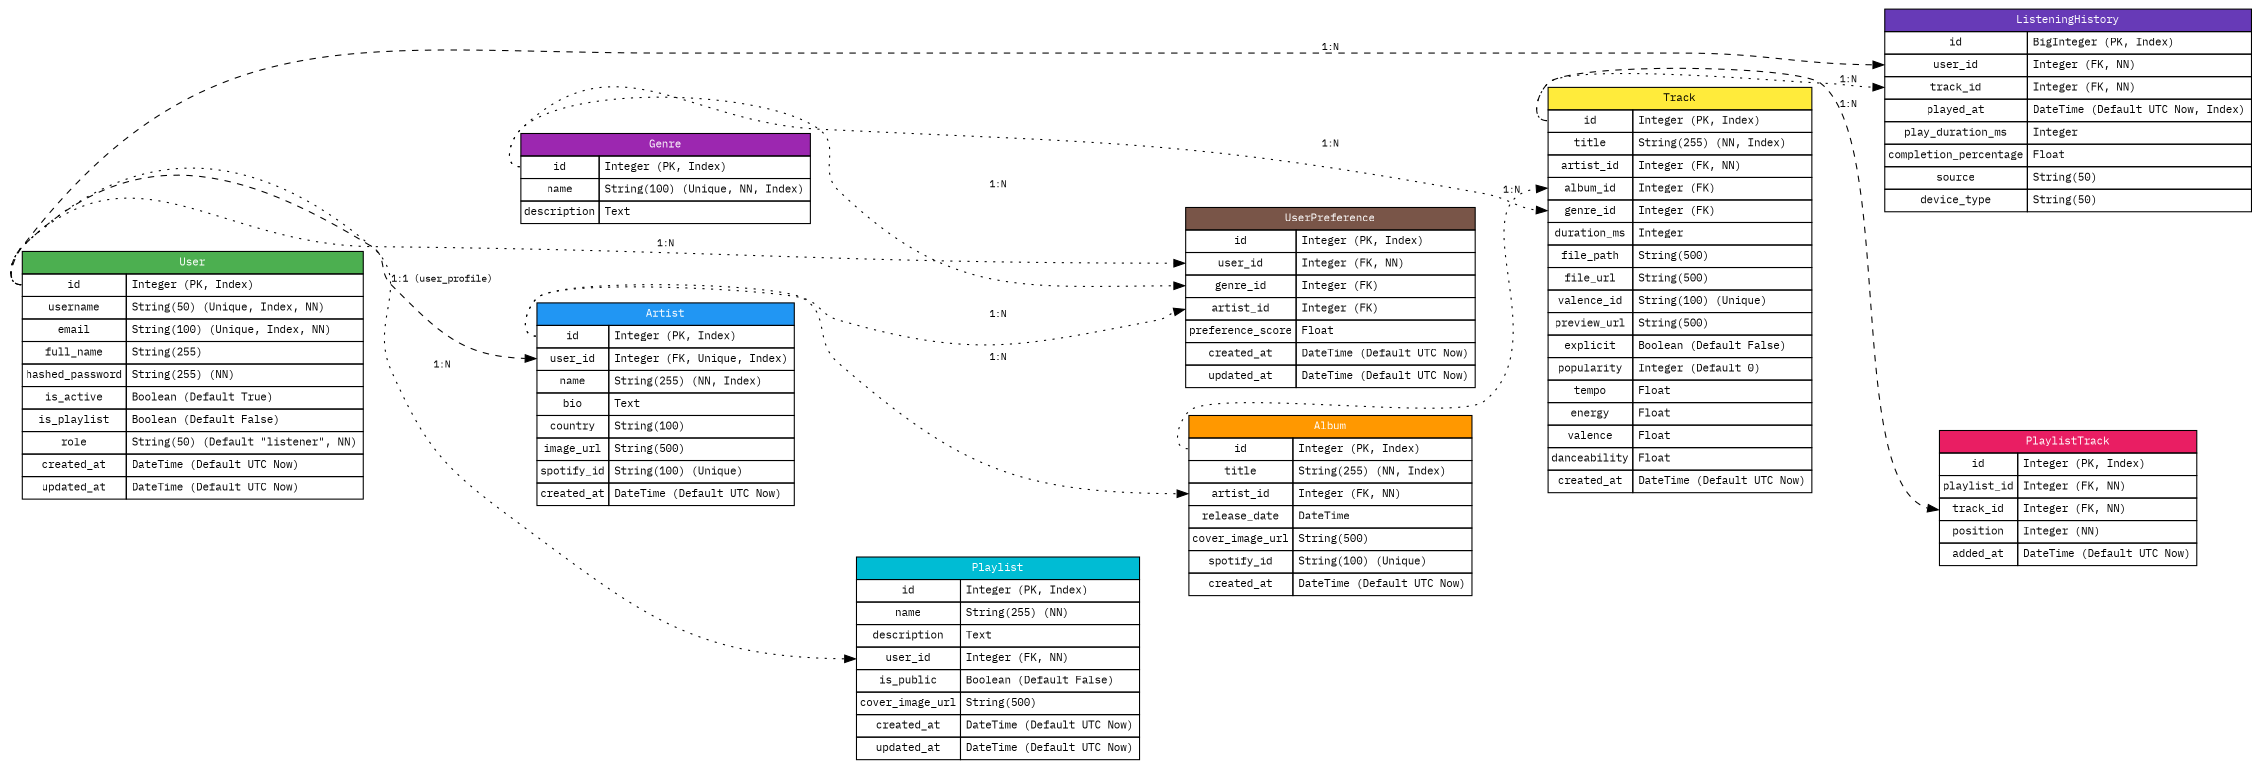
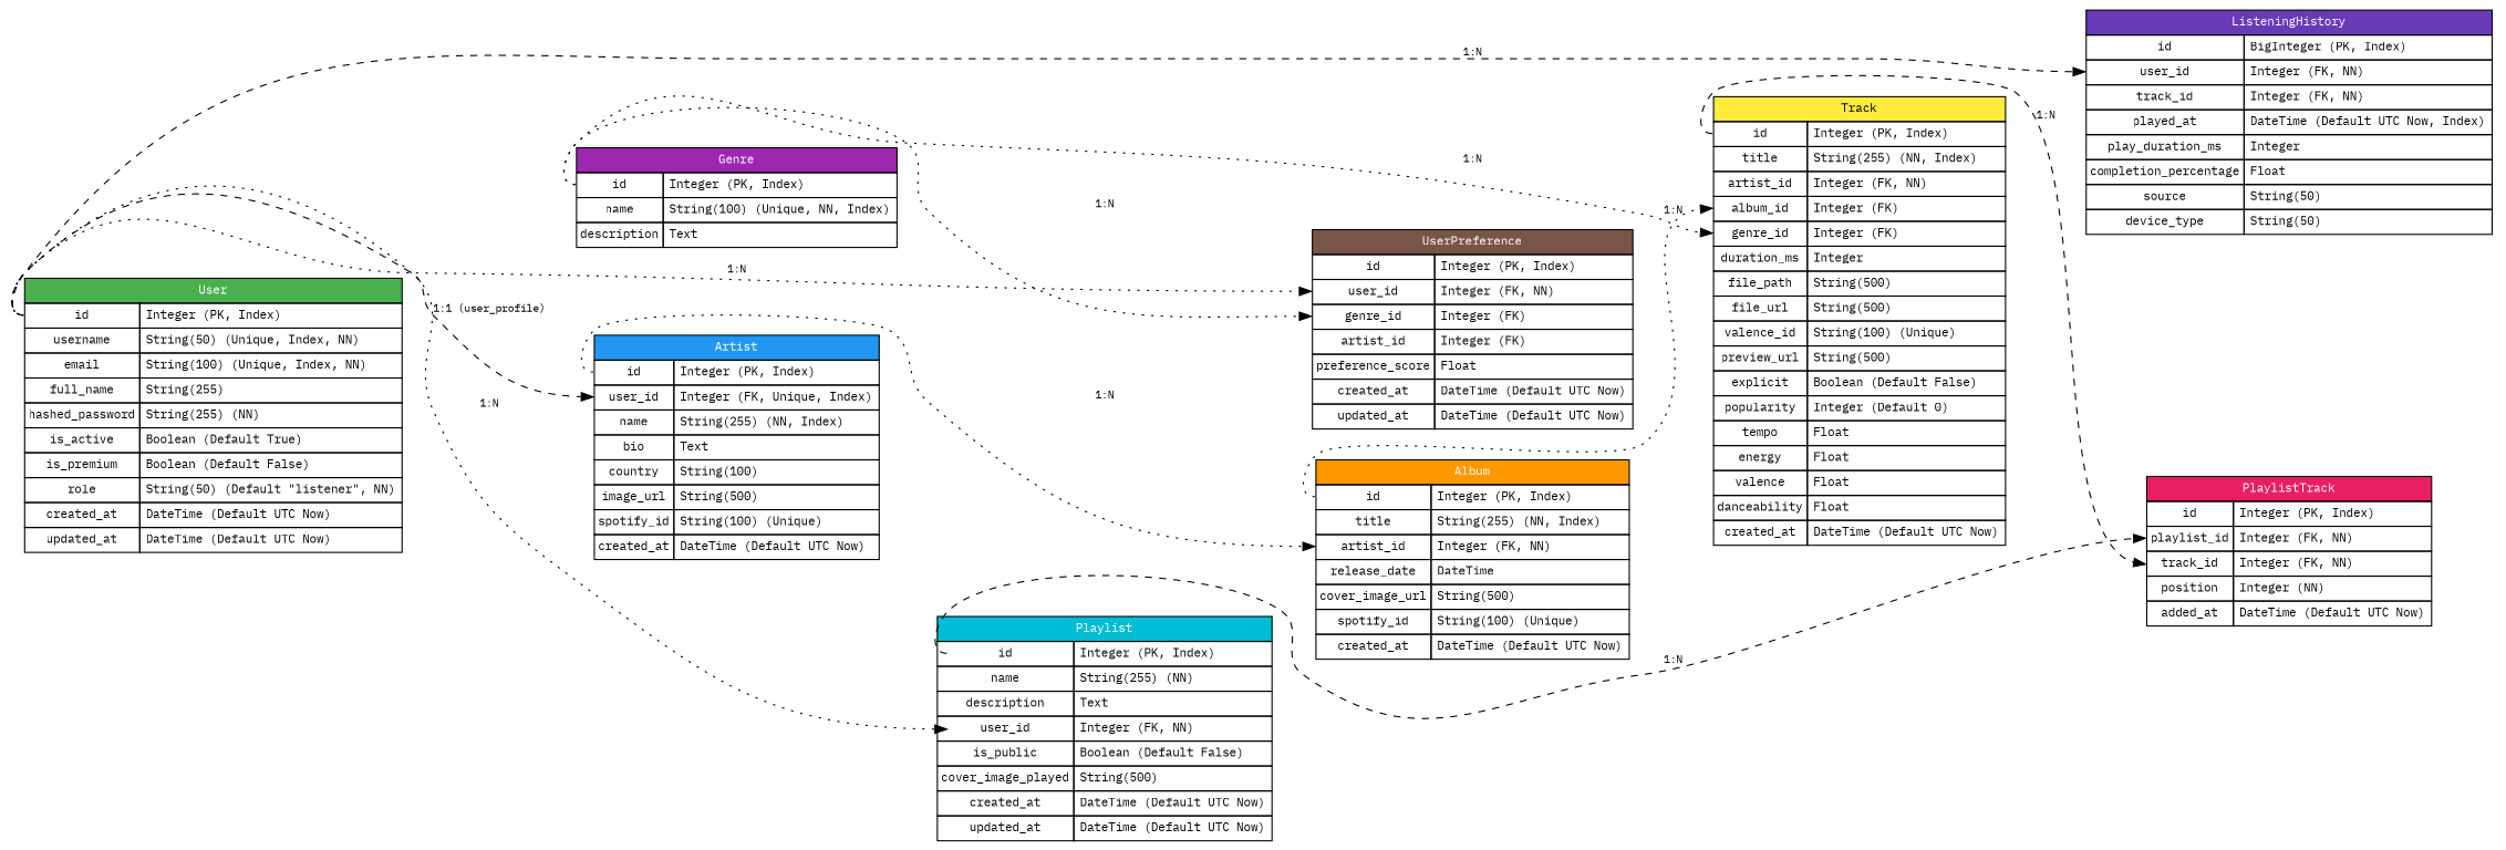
  digraph {
    fontname="IBM Plex Mono"
    fontsize=10
    rankdir=LR
    node [fontname="IBM Plex Mono" fontsize=10 shape=plaintext]
    edge [fontname="IBM Plex Mono" fontsize=9 headport=user_id style=dotted tailport=id]
-   n1 [label=<         <TABLE BORDER="0" CELLBORDER="1" CELLSPACING="0" CELLPADDING="4">             <TR><TD COLSPAN="2" BGCOLOR="#4CAF50"><FONT COLOR="WHITE">User</FONT></TD></TR>             <TR><TD PORT="id" CELLPADDING="2">id</TD><TD ALIGN="LEFT">Integer (PK, Index)</TD></TR>             <TR><TD CELLPADDING="2">username</TD><TD ALIGN="LEFT">String(50) (Unique, Index, NN)</TD></TR>             <TR><TD CELLPADDING="2">email</TD><TD ALIGN="LEFT">String(100) (Unique, Index, NN)</TD></TR>             <TR><TD CELLPADDING="2">full_name</TD><TD ALIGN="LEFT">String(255)</TD></TR>             <TR><TD CELLPADDING="2">hashed_password</TD><TD ALIGN="LEFT">String(255) (NN)</TD></TR>             <TR><TD CELLPADDING="2">is_active</TD><TD ALIGN="LEFT">Boolean (Default True)</TD></TR>             <TR><TD CELLPADDING="2">is_playlist</TD><TD ALIGN="LEFT">Boolean (Default False)</TD></TR>             <TR><TD CELLPADDING="2">role</TD><TD ALIGN="LEFT">String(50) (Default "listener", NN)</TD></TR>             <TR><TD CELLPADDING="2">created_at</TD><TD ALIGN="LEFT">DateTime (Default UTC Now)</TD></TR>             <TR><TD CELLPADDING="2">updated_at</TD><TD ALIGN="LEFT">DateTime (Default UTC Now)</TD></TR>         </TABLE>>]
+   n1 [label=<         <TABLE BORDER="0" CELLBORDER="1" CELLSPACING="0" CELLPADDING="4">             <TR><TD COLSPAN="2" BGCOLOR="#4CAF50"><FONT COLOR="WHITE">User</FONT></TD></TR>             <TR><TD PORT="id" CELLPADDING="2">id</TD><TD ALIGN="LEFT">Integer (PK, Index)</TD></TR>             <TR><TD CELLPADDING="2">username</TD><TD ALIGN="LEFT">String(50) (Unique, Index, NN)</TD></TR>             <TR><TD CELLPADDING="2">email</TD><TD ALIGN="LEFT">String(100) (Unique, Index, NN)</TD></TR>             <TR><TD CELLPADDING="2">full_name</TD><TD ALIGN="LEFT">String(255)</TD></TR>             <TR><TD CELLPADDING="2">hashed_password</TD><TD ALIGN="LEFT">String(255) (NN)</TD></TR>             <TR><TD CELLPADDING="2">is_active</TD><TD ALIGN="LEFT">Boolean (Default True)</TD></TR>             <TR><TD CELLPADDING="2">is_premium</TD><TD ALIGN="LEFT">Boolean (Default False)</TD></TR>             <TR><TD CELLPADDING="2">role</TD><TD ALIGN="LEFT">String(50) (Default "listener", NN)</TD></TR>             <TR><TD CELLPADDING="2">created_at</TD><TD ALIGN="LEFT">DateTime (Default UTC Now)</TD></TR>             <TR><TD CELLPADDING="2">updated_at</TD><TD ALIGN="LEFT">DateTime (Default UTC Now)</TD></TR>         </TABLE>>]
    n2 [label=<         <TABLE BORDER="0" CELLBORDER="1" CELLSPACING="0" CELLPADDING="4">             <TR><TD COLSPAN="2" BGCOLOR="#2196F3"><FONT COLOR="WHITE">Artist</FONT></TD></TR>             <TR><TD PORT="id" CELLPADDING="2">id</TD><TD ALIGN="LEFT">Integer (PK, Index)</TD></TR>             <TR><TD PORT="user_id" CELLPADDING="2">user_id</TD><TD ALIGN="LEFT">Integer (FK, Unique, Index)</TD></TR>             <TR><TD CELLPADDING="2">name</TD><TD ALIGN="LEFT">String(255) (NN, Index)</TD></TR>             <TR><TD CELLPADDING="2">bio</TD><TD ALIGN="LEFT">Text</TD></TR>             <TR><TD CELLPADDING="2">country</TD><TD ALIGN="LEFT">String(100)</TD></TR>             <TR><TD CELLPADDING="2">image_url</TD><TD ALIGN="LEFT">String(500)</TD></TR>             <TR><TD CELLPADDING="2">spotify_id</TD><TD ALIGN="LEFT">String(100) (Unique)</TD></TR>             <TR><TD CELLPADDING="2">created_at</TD><TD ALIGN="LEFT">DateTime (Default UTC Now)</TD></TR>         </TABLE>>]
-   n3 [label=<         <TABLE BORDER="0" CELLBORDER="1" CELLSPACING="0" CELLPADDING="4">             <TR><TD COLSPAN="2" BGCOLOR="#00BCD4"><FONT COLOR="WHITE">Playlist</FONT></TD></TR>             <TR><TD PORT="id" CELLPADDING="2">id</TD><TD ALIGN="LEFT">Integer (PK, Index)</TD></TR>             <TR><TD CELLPADDING="2">name</TD><TD ALIGN="LEFT">String(255) (NN)</TD></TR>             <TR><TD CELLPADDING="2">description</TD><TD ALIGN="LEFT">Text</TD></TR>             <TR><TD PORT="user_id" CELLPADDING="2">user_id</TD><TD ALIGN="LEFT">Integer (FK, NN)</TD></TR>             <TR><TD CELLPADDING="2">is_public</TD><TD ALIGN="LEFT">Boolean (Default False)</TD></TR>             <TR><TD CELLPADDING="2">cover_image_url</TD><TD ALIGN="LEFT">String(500)</TD></TR>             <TR><TD CELLPADDING="2">created_at</TD><TD ALIGN="LEFT">DateTime (Default UTC Now)</TD></TR>             <TR><TD CELLPADDING="2">updated_at</TD><TD ALIGN="LEFT">DateTime (Default UTC Now)</TD></TR>         </TABLE>>]
+   n3 [label=<         <TABLE BORDER="0" CELLBORDER="1" CELLSPACING="0" CELLPADDING="4">             <TR><TD COLSPAN="2" BGCOLOR="#00BCD4"><FONT COLOR="WHITE">Playlist</FONT></TD></TR>             <TR><TD PORT="id" CELLPADDING="2">id</TD><TD ALIGN="LEFT">Integer (PK, Index)</TD></TR>             <TR><TD CELLPADDING="2">name</TD><TD ALIGN="LEFT">String(255) (NN)</TD></TR>             <TR><TD CELLPADDING="2">description</TD><TD ALIGN="LEFT">Text</TD></TR>             <TR><TD PORT="user_id" CELLPADDING="2">user_id</TD><TD ALIGN="LEFT">Integer (FK, NN)</TD></TR>             <TR><TD CELLPADDING="2">is_public</TD><TD ALIGN="LEFT">Boolean (Default False)</TD></TR>             <TR><TD CELLPADDING="2">cover_image_played</TD><TD ALIGN="LEFT">String(500)</TD></TR>             <TR><TD CELLPADDING="2">created_at</TD><TD ALIGN="LEFT">DateTime (Default UTC Now)</TD></TR>             <TR><TD CELLPADDING="2">updated_at</TD><TD ALIGN="LEFT">DateTime (Default UTC Now)</TD></TR>         </TABLE>>]
    n4 [label=<         <TABLE BORDER="0" CELLBORDER="1" CELLSPACING="0" CELLPADDING="4">             <TR><TD COLSPAN="2" BGCOLOR="#673AB7"><FONT COLOR="WHITE">ListeningHistory</FONT></TD></TR>             <TR><TD PORT="id" CELLPADDING="2">id</TD><TD ALIGN="LEFT">BigInteger (PK, Index)</TD></TR>             <TR><TD PORT="user_id" CELLPADDING="2">user_id</TD><TD ALIGN="LEFT">Integer (FK, NN)</TD></TR>             <TR><TD PORT="track_id" CELLPADDING="2">track_id</TD><TD ALIGN="LEFT">Integer (FK, NN)</TD></TR>             <TR><TD CELLPADDING="2">played_at</TD><TD ALIGN="LEFT">DateTime (Default UTC Now, Index)</TD></TR>             <TR><TD CELLPADDING="2">play_duration_ms</TD><TD ALIGN="LEFT">Integer</TD></TR>             <TR><TD CELLPADDING="2">completion_percentage</TD><TD ALIGN="LEFT">Float</TD></TR>             <TR><TD CELLPADDING="2">source</TD><TD ALIGN="LEFT">String(50)</TD></TR>             <TR><TD CELLPADDING="2">device_type</TD><TD ALIGN="LEFT">String(50)</TD></TR>         </TABLE>>]
    n5 [label=<         <TABLE BORDER="0" CELLBORDER="1" CELLSPACING="0" CELLPADDING="4">             <TR><TD COLSPAN="2" BGCOLOR="#795548"><FONT COLOR="WHITE">UserPreference</FONT></TD></TR>             <TR><TD PORT="id" CELLPADDING="2">id</TD><TD ALIGN="LEFT">Integer (PK, Index)</TD></TR>             <TR><TD PORT="user_id" CELLPADDING="2">user_id</TD><TD ALIGN="LEFT">Integer (FK, NN)</TD></TR>             <TR><TD PORT="genre_id" CELLPADDING="2">genre_id</TD><TD ALIGN="LEFT">Integer (FK)</TD></TR>             <TR><TD PORT="artist_id" CELLPADDING="2">artist_id</TD><TD ALIGN="LEFT">Integer (FK)</TD></TR>             <TR><TD CELLPADDING="2">preference_score</TD><TD ALIGN="LEFT">Float</TD></TR>             <TR><TD CELLPADDING="2">created_at</TD><TD ALIGN="LEFT">DateTime (Default UTC Now)</TD></TR>             <TR><TD CELLPADDING="2">updated_at</TD><TD ALIGN="LEFT">DateTime (Default UTC Now)</TD></TR>         </TABLE>>]
    n6 [label=<         <TABLE BORDER="0" CELLBORDER="1" CELLSPACING="0" CELLPADDING="4">             <TR><TD COLSPAN="2" BGCOLOR="#FF9800"><FONT COLOR="WHITE">Album</FONT></TD></TR>             <TR><TD PORT="id" CELLPADDING="2">id</TD><TD ALIGN="LEFT">Integer (PK, Index)</TD></TR>             <TR><TD CELLPADDING="2">title</TD><TD ALIGN="LEFT">String(255) (NN, Index)</TD></TR>             <TR><TD PORT="artist_id" CELLPADDING="2">artist_id</TD><TD ALIGN="LEFT">Integer (FK, NN)</TD></TR>             <TR><TD CELLPADDING="2">release_date</TD><TD ALIGN="LEFT">DateTime</TD></TR>             <TR><TD CELLPADDING="2">cover_image_url</TD><TD ALIGN="LEFT">String(500)</TD></TR>             <TR><TD CELLPADDING="2">spotify_id</TD><TD ALIGN="LEFT">String(100) (Unique)</TD></TR>             <TR><TD CELLPADDING="2">created_at</TD><TD ALIGN="LEFT">DateTime (Default UTC Now)</TD></TR>         </TABLE>>]
    n7 [label=<         <TABLE BORDER="0" CELLBORDER="1" CELLSPACING="0" CELLPADDING="4">             <TR><TD COLSPAN="2" BGCOLOR="#E91E63"><FONT COLOR="WHITE">PlaylistTrack</FONT></TD></TR>             <TR><TD PORT="id" CELLPADDING="2">id</TD><TD ALIGN="LEFT">Integer (PK, Index)</TD></TR>             <TR><TD PORT="playlist_id" CELLPADDING="2">playlist_id</TD><TD ALIGN="LEFT">Integer (FK, NN)</TD></TR>             <TR><TD PORT="track_id" CELLPADDING="2">track_id</TD><TD ALIGN="LEFT">Integer (FK, NN)</TD></TR>             <TR><TD CELLPADDING="2">position</TD><TD ALIGN="LEFT">Integer (NN)</TD></TR>             <TR><TD CELLPADDING="2">added_at</TD><TD ALIGN="LEFT">DateTime (Default UTC Now)</TD></TR>         </TABLE>>]
    n8 [label=<         <TABLE BORDER="0" CELLBORDER="1" CELLSPACING="0" CELLPADDING="4">             <TR><TD COLSPAN="2" BGCOLOR="#FFEB3B"><FONT COLOR="BLACK">Track</FONT></TD></TR>             <TR><TD PORT="id" CELLPADDING="2">id</TD><TD ALIGN="LEFT">Integer (PK, Index)</TD></TR>             <TR><TD CELLPADDING="2">title</TD><TD ALIGN="LEFT">String(255) (NN, Index)</TD></TR>             <TR><TD PORT="artist_id" CELLPADDING="2">artist_id</TD><TD ALIGN="LEFT">Integer (FK, NN)</TD></TR>             <TR><TD PORT="album_id" CELLPADDING="2">album_id</TD><TD ALIGN="LEFT">Integer (FK)</TD></TR>             <TR><TD PORT="genre_id" CELLPADDING="2">genre_id</TD><TD ALIGN="LEFT">Integer (FK)</TD></TR>             <TR><TD CELLPADDING="2">duration_ms</TD><TD ALIGN="LEFT">Integer</TD></TR>             <TR><TD CELLPADDING="2">file_path</TD><TD ALIGN="LEFT">String(500)</TD></TR>             <TR><TD CELLPADDING="2">file_url</TD><TD ALIGN="LEFT">String(500)</TD></TR>             <TR><TD CELLPADDING="2">valence_id</TD><TD ALIGN="LEFT">String(100) (Unique)</TD></TR>             <TR><TD CELLPADDING="2">preview_url</TD><TD ALIGN="LEFT">String(500)</TD></TR>             <TR><TD CELLPADDING="2">explicit</TD><TD ALIGN="LEFT">Boolean (Default False)</TD></TR>             <TR><TD CELLPADDING="2">popularity</TD><TD ALIGN="LEFT">Integer (Default 0)</TD></TR>             <TR><TD CELLPADDING="2">tempo</TD><TD ALIGN="LEFT">Float</TD></TR>             <TR><TD CELLPADDING="2">energy</TD><TD ALIGN="LEFT">Float</TD></TR>             <TR><TD CELLPADDING="2">valence</TD><TD ALIGN="LEFT">Float</TD></TR>             <TR><TD CELLPADDING="2">danceability</TD><TD ALIGN="LEFT">Float</TD></TR>             <TR><TD CELLPADDING="2">created_at</TD><TD ALIGN="LEFT">DateTime (Default UTC Now)</TD></TR>         </TABLE>>]
    n9 [label=<         <TABLE BORDER="0" CELLBORDER="1" CELLSPACING="0" CELLPADDING="4">             <TR><TD COLSPAN="2" BGCOLOR="#9C27B0"><FONT COLOR="WHITE">Genre</FONT></TD></TR>             <TR><TD PORT="id" CELLPADDING="2">id</TD><TD ALIGN="LEFT">Integer (PK, Index)</TD></TR>             <TR><TD CELLPADDING="2">name</TD><TD ALIGN="LEFT">String(100) (Unique, NN, Index)</TD></TR>             <TR><TD CELLPADDING="2">description</TD><TD ALIGN="LEFT">Text</TD></TR>         </TABLE>>]
    n1 -> n2 [label="1:1 (user_profile)" style=dashed]
    n1 -> n3 [label="1:N"]
    n1 -> n4 [label="1:N" style=dashed]
    n1 -> n5 [label="1:N"]
-   n2 -> n5 [headport=artist_id label="1:N"]
    n2 -> n6 [headport=artist_id label="1:N"]
+   n3 -> n7 [headport=playlist_id label="1:N" style=dashed]
    n6 -> n8 [headport=album_id label="1:N"]
-   n8 -> n4 [headport=track_id label="1:N"]
    n8 -> n7 [headport=track_id label="1:N" style=dashed]
    n9 -> n5 [headport=genre_id label="1:N"]
    n9 -> n8 [headport=genre_id label="1:N"]
  }
